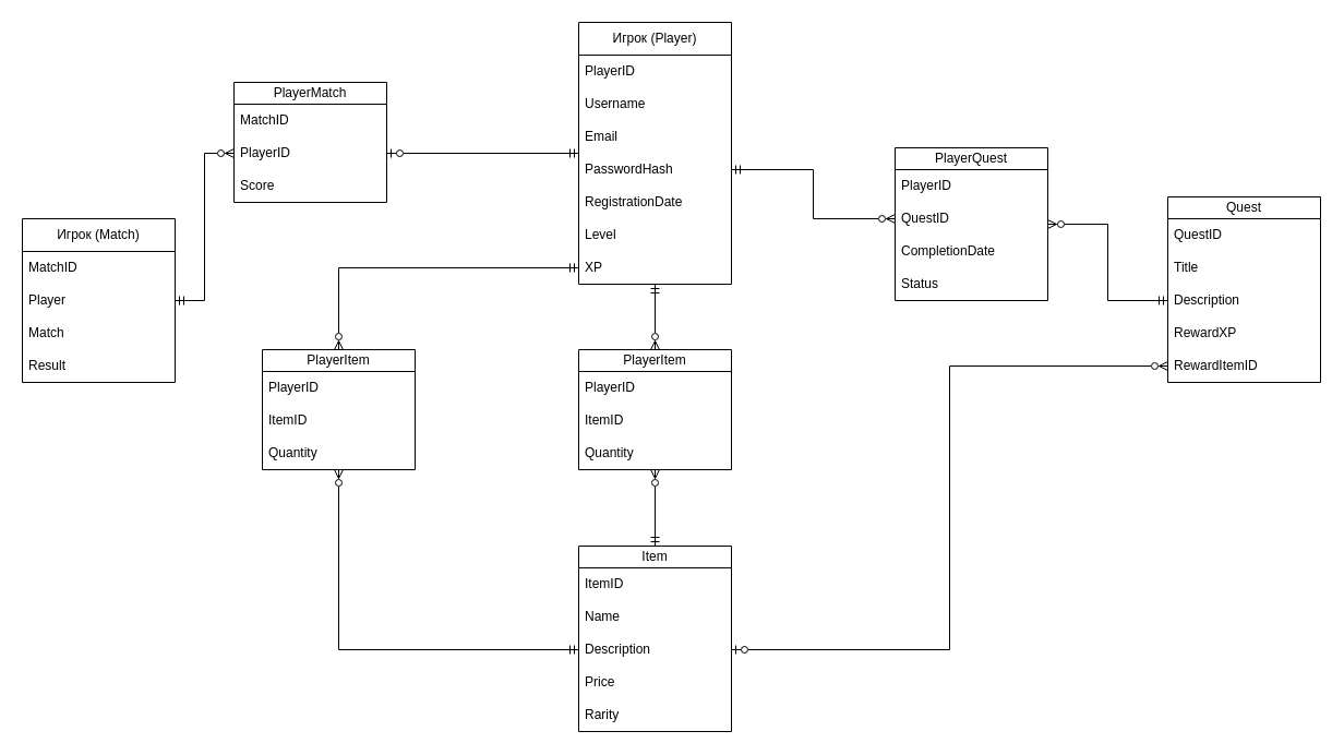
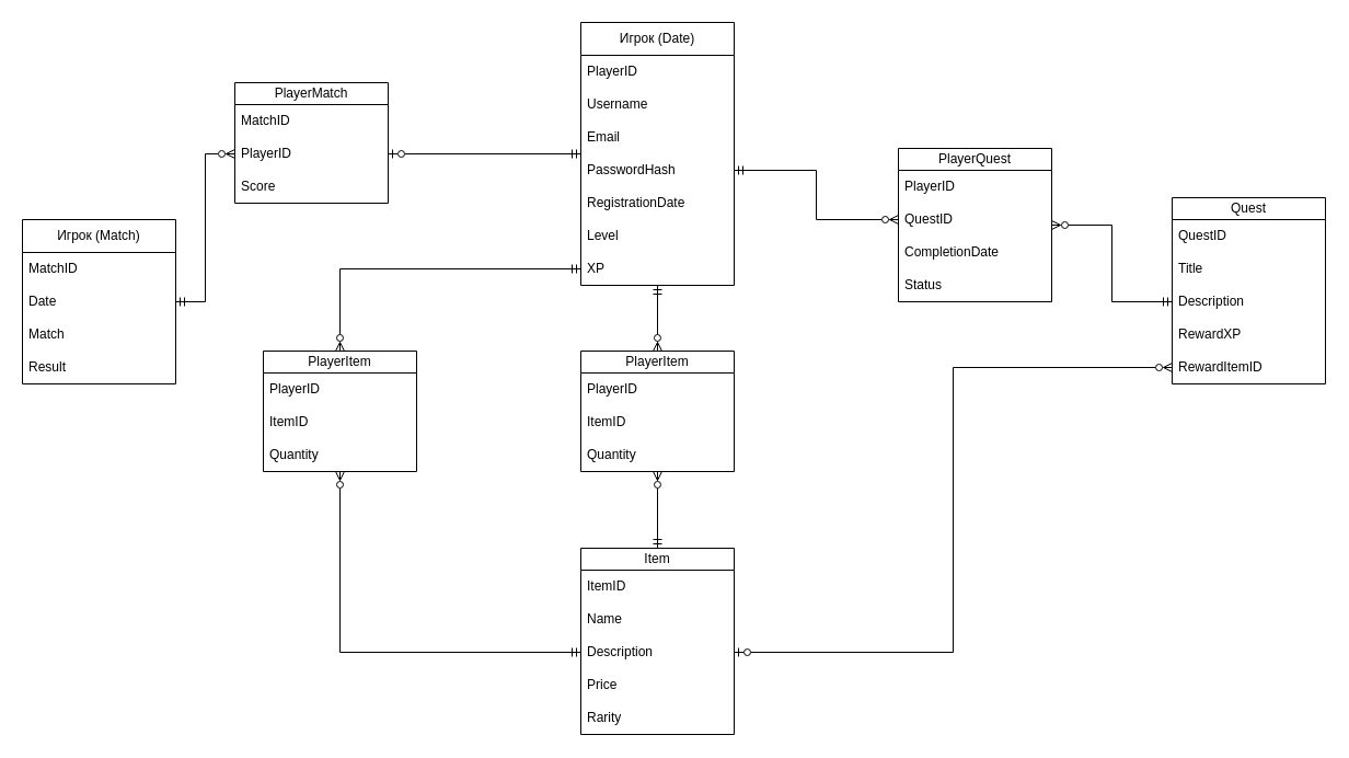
  <mxCell id="0" />
  <mxCell id="1" parent="0" />
  <mxCell id="2" style="edgeStyle=orthogonalEdgeStyle;rounded=0;orthogonalLoop=1;jettySize=auto;html=1;exitX=0.5;exitY=1;exitDx=0;exitDy=0;entryX=0.5;entryY=0;entryDx=0;entryDy=0;endArrow=ERzeroToMany;endFill=0;startArrow=ERmandOne;startFill=0;" parent="1" source="3" target="24" edge="1"><mxGeometry relative="1" as="geometry" /></mxCell>
- <mxCell id="3" value="Игрок (Player)" style="swimlane;fontStyle=0;childLayout=stackLayout;horizontal=1;startSize=30;horizontalStack=0;resizeParent=1;resizeParentMax=0;resizeLast=0;collapsible=1;marginBottom=0;whiteSpace=wrap;html=1;" parent="1" vertex="1"><mxGeometry x="530" y="20" width="140" height="240" as="geometry" /></mxCell>
+ <mxCell id="3" value="Игрок (Date)" style="swimlane;fontStyle=0;childLayout=stackLayout;horizontal=1;startSize=30;horizontalStack=0;resizeParent=1;resizeParentMax=0;resizeLast=0;collapsible=1;marginBottom=0;whiteSpace=wrap;html=1;" parent="1" vertex="1"><mxGeometry x="530" y="20" width="140" height="240" as="geometry" /></mxCell>
  <mxCell id="4" value="PlayerID" style="text;strokeColor=none;fillColor=none;align=left;verticalAlign=middle;spacingLeft=4;spacingRight=4;overflow=hidden;points=[[0,0.5],[1,0.5]];portConstraint=eastwest;rotatable=0;whiteSpace=wrap;html=1;" parent="3" vertex="1"><mxGeometry y="30" width="140" height="30" as="geometry" /></mxCell>
  <mxCell id="5" value="Username" style="text;strokeColor=none;fillColor=none;align=left;verticalAlign=middle;spacingLeft=4;spacingRight=4;overflow=hidden;points=[[0,0.5],[1,0.5]];portConstraint=eastwest;rotatable=0;whiteSpace=wrap;html=1;" parent="3" vertex="1"><mxGeometry y="60" width="140" height="30" as="geometry" /></mxCell>
  <mxCell id="6" value="Email" style="text;strokeColor=none;fillColor=none;align=left;verticalAlign=middle;spacingLeft=4;spacingRight=4;overflow=hidden;points=[[0,0.5],[1,0.5]];portConstraint=eastwest;rotatable=0;whiteSpace=wrap;html=1;" parent="3" vertex="1"><mxGeometry y="90" width="140" height="30" as="geometry" /></mxCell>
  <mxCell id="7" value="PasswordHash" style="text;strokeColor=none;fillColor=none;align=left;verticalAlign=middle;spacingLeft=4;spacingRight=4;overflow=hidden;points=[[0,0.5],[1,0.5]];portConstraint=eastwest;rotatable=0;whiteSpace=wrap;html=1;" parent="3" vertex="1"><mxGeometry y="120" width="140" height="30" as="geometry" /></mxCell>
  <mxCell id="8" value="RegistrationDate" style="text;strokeColor=none;fillColor=none;align=left;verticalAlign=middle;spacingLeft=4;spacingRight=4;overflow=hidden;points=[[0,0.5],[1,0.5]];portConstraint=eastwest;rotatable=0;whiteSpace=wrap;html=1;" parent="3" vertex="1"><mxGeometry y="150" width="140" height="30" as="geometry" /></mxCell>
  <mxCell id="9" value="Level" style="text;strokeColor=none;fillColor=none;align=left;verticalAlign=middle;spacingLeft=4;spacingRight=4;overflow=hidden;points=[[0,0.5],[1,0.5]];portConstraint=eastwest;rotatable=0;whiteSpace=wrap;html=1;" parent="3" vertex="1"><mxGeometry y="180" width="140" height="30" as="geometry" /></mxCell>
  <mxCell id="10" value="XP" style="text;strokeColor=none;fillColor=none;align=left;verticalAlign=middle;spacingLeft=4;spacingRight=4;overflow=hidden;points=[[0,0.5],[1,0.5]];portConstraint=eastwest;rotatable=0;whiteSpace=wrap;html=1;" parent="3" vertex="1"><mxGeometry y="210" width="140" height="30" as="geometry" /></mxCell>
  <mxCell id="11" value="&lt;div&gt;Игрок (Match)&lt;/div&gt;" style="swimlane;fontStyle=0;childLayout=stackLayout;horizontal=1;startSize=30;horizontalStack=0;resizeParent=1;resizeParentMax=0;resizeLast=0;collapsible=1;marginBottom=0;whiteSpace=wrap;html=1;" parent="1" vertex="1"><mxGeometry x="20" y="200" width="140" height="150" as="geometry" /></mxCell>
  <mxCell id="12" value="MatchID" style="text;strokeColor=none;fillColor=none;align=left;verticalAlign=middle;spacingLeft=4;spacingRight=4;overflow=hidden;points=[[0,0.5],[1,0.5]];portConstraint=eastwest;rotatable=0;whiteSpace=wrap;html=1;" parent="11" vertex="1"><mxGeometry y="30" width="140" height="30" as="geometry" /></mxCell>
- <mxCell id="13" value="Player" style="text;strokeColor=none;fillColor=none;align=left;verticalAlign=middle;spacingLeft=4;spacingRight=4;overflow=hidden;points=[[0,0.5],[1,0.5]];portConstraint=eastwest;rotatable=0;whiteSpace=wrap;html=1;" parent="11" vertex="1"><mxGeometry y="60" width="140" height="30" as="geometry" /></mxCell>
+ <mxCell id="13" value="Date" style="text;strokeColor=none;fillColor=none;align=left;verticalAlign=middle;spacingLeft=4;spacingRight=4;overflow=hidden;points=[[0,0.5],[1,0.5]];portConstraint=eastwest;rotatable=0;whiteSpace=wrap;html=1;" parent="11" vertex="1"><mxGeometry y="60" width="140" height="30" as="geometry" /></mxCell>
  <mxCell id="14" value="Match" style="text;strokeColor=none;fillColor=none;align=left;verticalAlign=middle;spacingLeft=4;spacingRight=4;overflow=hidden;points=[[0,0.5],[1,0.5]];portConstraint=eastwest;rotatable=0;whiteSpace=wrap;html=1;" parent="11" vertex="1"><mxGeometry y="90" width="140" height="30" as="geometry" /></mxCell>
  <mxCell id="15" value="Result" style="text;strokeColor=none;fillColor=none;align=left;verticalAlign=middle;spacingLeft=4;spacingRight=4;overflow=hidden;points=[[0,0.5],[1,0.5]];portConstraint=eastwest;rotatable=0;whiteSpace=wrap;html=1;" parent="11" vertex="1"><mxGeometry y="120" width="140" height="30" as="geometry" /></mxCell>
  <mxCell id="16" value="PlayerMatch" style="swimlane;fontStyle=0;childLayout=stackLayout;horizontal=1;startSize=20;horizontalStack=0;resizeParent=1;resizeParentMax=0;resizeLast=0;collapsible=1;marginBottom=0;whiteSpace=wrap;html=1;" parent="1" vertex="1"><mxGeometry x="214" y="75" width="140" height="110" as="geometry" /></mxCell>
  <mxCell id="17" value="MatchID" style="text;strokeColor=none;fillColor=none;align=left;verticalAlign=middle;spacingLeft=4;spacingRight=4;overflow=hidden;points=[[0,0.5],[1,0.5]];portConstraint=eastwest;rotatable=0;whiteSpace=wrap;html=1;" parent="16" vertex="1"><mxGeometry y="20" width="140" height="30" as="geometry" /></mxCell>
  <mxCell id="18" style="edgeStyle=orthogonalEdgeStyle;rounded=0;orthogonalLoop=1;jettySize=auto;html=1;exitX=1;exitY=0.5;exitDx=0;exitDy=0;" parent="16" source="19" edge="1"><mxGeometry relative="1" as="geometry"><mxPoint x="140.308" y="64.923" as="targetPoint" /></mxGeometry></mxCell>
  <mxCell id="19" value="&lt;div&gt;PlayerID&lt;/div&gt;" style="text;strokeColor=none;fillColor=none;align=left;verticalAlign=middle;spacingLeft=4;spacingRight=4;overflow=hidden;points=[[0,0.5],[1,0.5]];portConstraint=eastwest;rotatable=0;whiteSpace=wrap;html=1;" parent="16" vertex="1"><mxGeometry y="50" width="140" height="30" as="geometry" /></mxCell>
  <mxCell id="20" value="Score" style="text;strokeColor=none;fillColor=none;align=left;verticalAlign=middle;spacingLeft=4;spacingRight=4;overflow=hidden;points=[[0,0.5],[1,0.5]];portConstraint=eastwest;rotatable=0;whiteSpace=wrap;html=1;" parent="16" vertex="1"><mxGeometry y="80" width="140" height="30" as="geometry" /></mxCell>
  <mxCell id="21" style="edgeStyle=orthogonalEdgeStyle;rounded=0;orthogonalLoop=1;jettySize=auto;html=1;entryX=1;entryY=0.5;entryDx=0;entryDy=0;endArrow=ERzeroToOne;endFill=0;startArrow=ERmandOne;startFill=0;" parent="1" source="3" target="19" edge="1"><mxGeometry relative="1" as="geometry" /></mxCell>
  <mxCell id="22" style="edgeStyle=orthogonalEdgeStyle;rounded=0;orthogonalLoop=1;jettySize=auto;html=1;entryX=1;entryY=0.5;entryDx=0;entryDy=0;endArrow=ERmandOne;endFill=0;startArrow=ERzeroToMany;startFill=0;" parent="1" source="19" target="13" edge="1"><mxGeometry relative="1" as="geometry" /></mxCell>
  <mxCell id="23" style="edgeStyle=orthogonalEdgeStyle;rounded=0;orthogonalLoop=1;jettySize=auto;html=1;exitX=0.5;exitY=1;exitDx=0;exitDy=0;entryX=0.5;entryY=0;entryDx=0;entryDy=0;endArrow=ERmandOne;endFill=0;startArrow=ERzeroToMany;startFill=0;" parent="1" source="24" target="29" edge="1"><mxGeometry relative="1" as="geometry" /></mxCell>
  <mxCell id="24" value="PlayerItem" style="swimlane;fontStyle=0;childLayout=stackLayout;horizontal=1;startSize=20;horizontalStack=0;resizeParent=1;resizeParentMax=0;resizeLast=0;collapsible=1;marginBottom=0;whiteSpace=wrap;html=1;" parent="1" vertex="1"><mxGeometry x="530" y="320" width="140" height="110" as="geometry" /></mxCell>
  <mxCell id="25" value="PlayerID" style="text;strokeColor=none;fillColor=none;align=left;verticalAlign=middle;spacingLeft=4;spacingRight=4;overflow=hidden;points=[[0,0.5],[1,0.5]];portConstraint=eastwest;rotatable=0;whiteSpace=wrap;html=1;" parent="24" vertex="1"><mxGeometry y="20" width="140" height="30" as="geometry" /></mxCell>
  <mxCell id="26" style="edgeStyle=orthogonalEdgeStyle;rounded=0;orthogonalLoop=1;jettySize=auto;html=1;exitX=1;exitY=0.5;exitDx=0;exitDy=0;" parent="24" source="27" edge="1"><mxGeometry relative="1" as="geometry"><mxPoint x="140.308" y="64.923" as="targetPoint" /></mxGeometry></mxCell>
  <mxCell id="27" value="ItemID" style="text;strokeColor=none;fillColor=none;align=left;verticalAlign=middle;spacingLeft=4;spacingRight=4;overflow=hidden;points=[[0,0.5],[1,0.5]];portConstraint=eastwest;rotatable=0;whiteSpace=wrap;html=1;" parent="24" vertex="1"><mxGeometry y="50" width="140" height="30" as="geometry" /></mxCell>
  <mxCell id="28" value="Quantity" style="text;strokeColor=none;fillColor=none;align=left;verticalAlign=middle;spacingLeft=4;spacingRight=4;overflow=hidden;points=[[0,0.5],[1,0.5]];portConstraint=eastwest;rotatable=0;whiteSpace=wrap;html=1;" parent="24" vertex="1"><mxGeometry y="80" width="140" height="30" as="geometry" /></mxCell>
  <mxCell id="29" value="Item" style="swimlane;fontStyle=0;childLayout=stackLayout;horizontal=1;startSize=20;horizontalStack=0;resizeParent=1;resizeParentMax=0;resizeLast=0;collapsible=1;marginBottom=0;whiteSpace=wrap;html=1;" parent="1" vertex="1"><mxGeometry x="530" y="500" width="140" height="170" as="geometry" /></mxCell>
  <mxCell id="30" value="ItemID" style="text;strokeColor=none;fillColor=none;align=left;verticalAlign=middle;spacingLeft=4;spacingRight=4;overflow=hidden;points=[[0,0.5],[1,0.5]];portConstraint=eastwest;rotatable=0;whiteSpace=wrap;html=1;" parent="29" vertex="1"><mxGeometry y="20" width="140" height="30" as="geometry" /></mxCell>
  <mxCell id="31" style="edgeStyle=orthogonalEdgeStyle;rounded=0;orthogonalLoop=1;jettySize=auto;html=1;exitX=1;exitY=0.5;exitDx=0;exitDy=0;" parent="29" source="32" edge="1"><mxGeometry relative="1" as="geometry"><mxPoint x="140.308" y="64.923" as="targetPoint" /></mxGeometry></mxCell>
  <mxCell id="32" value="Name" style="text;strokeColor=none;fillColor=none;align=left;verticalAlign=middle;spacingLeft=4;spacingRight=4;overflow=hidden;points=[[0,0.5],[1,0.5]];portConstraint=eastwest;rotatable=0;whiteSpace=wrap;html=1;" parent="29" vertex="1"><mxGeometry y="50" width="140" height="30" as="geometry" /></mxCell>
  <mxCell id="33" value="Description" style="text;strokeColor=none;fillColor=none;align=left;verticalAlign=middle;spacingLeft=4;spacingRight=4;overflow=hidden;points=[[0,0.5],[1,0.5]];portConstraint=eastwest;rotatable=0;whiteSpace=wrap;html=1;" parent="29" vertex="1"><mxGeometry y="80" width="140" height="30" as="geometry" /></mxCell>
  <mxCell id="34" value="Price" style="text;strokeColor=none;fillColor=none;align=left;verticalAlign=middle;spacingLeft=4;spacingRight=4;overflow=hidden;points=[[0,0.5],[1,0.5]];portConstraint=eastwest;rotatable=0;whiteSpace=wrap;html=1;" parent="29" vertex="1"><mxGeometry y="110" width="140" height="30" as="geometry" /></mxCell>
  <mxCell id="35" value="Rarity" style="text;strokeColor=none;fillColor=none;align=left;verticalAlign=middle;spacingLeft=4;spacingRight=4;overflow=hidden;points=[[0,0.5],[1,0.5]];portConstraint=eastwest;rotatable=0;whiteSpace=wrap;html=1;" parent="29" vertex="1"><mxGeometry y="140" width="140" height="30" as="geometry" /></mxCell>
  <mxCell id="36" style="edgeStyle=orthogonalEdgeStyle;rounded=0;orthogonalLoop=1;jettySize=auto;html=1;exitX=1;exitY=0.5;exitDx=0;exitDy=0;entryX=0;entryY=0.5;entryDx=0;entryDy=0;endArrow=ERmandOne;endFill=0;startArrow=ERzeroToMany;startFill=0;" parent="1" source="37" target="47" edge="1"><mxGeometry relative="1" as="geometry" /></mxCell>
  <mxCell id="37" value="PlayerQuest" style="swimlane;fontStyle=0;childLayout=stackLayout;horizontal=1;startSize=20;horizontalStack=0;resizeParent=1;resizeParentMax=0;resizeLast=0;collapsible=1;marginBottom=0;whiteSpace=wrap;html=1;" parent="1" vertex="1"><mxGeometry x="820" y="135" width="140" height="140" as="geometry" /></mxCell>
  <mxCell id="38" value="PlayerID" style="text;strokeColor=none;fillColor=none;align=left;verticalAlign=middle;spacingLeft=4;spacingRight=4;overflow=hidden;points=[[0,0.5],[1,0.5]];portConstraint=eastwest;rotatable=0;whiteSpace=wrap;html=1;" parent="37" vertex="1"><mxGeometry y="20" width="140" height="30" as="geometry" /></mxCell>
  <mxCell id="39" style="edgeStyle=orthogonalEdgeStyle;rounded=0;orthogonalLoop=1;jettySize=auto;html=1;exitX=1;exitY=0.5;exitDx=0;exitDy=0;" parent="37" source="40" edge="1"><mxGeometry relative="1" as="geometry"><mxPoint x="140.308" y="64.923" as="targetPoint" /></mxGeometry></mxCell>
  <mxCell id="40" value="QuestID" style="text;strokeColor=none;fillColor=none;align=left;verticalAlign=middle;spacingLeft=4;spacingRight=4;overflow=hidden;points=[[0,0.5],[1,0.5]];portConstraint=eastwest;rotatable=0;whiteSpace=wrap;html=1;" parent="37" vertex="1"><mxGeometry y="50" width="140" height="30" as="geometry" /></mxCell>
  <mxCell id="41" value="CompletionDate" style="text;strokeColor=none;fillColor=none;align=left;verticalAlign=middle;spacingLeft=4;spacingRight=4;overflow=hidden;points=[[0,0.5],[1,0.5]];portConstraint=eastwest;rotatable=0;whiteSpace=wrap;html=1;" parent="37" vertex="1"><mxGeometry y="80" width="140" height="30" as="geometry" /></mxCell>
  <mxCell id="42" value="Status" style="text;strokeColor=none;fillColor=none;align=left;verticalAlign=middle;spacingLeft=4;spacingRight=4;overflow=hidden;points=[[0,0.5],[1,0.5]];portConstraint=eastwest;rotatable=0;whiteSpace=wrap;html=1;" parent="37" vertex="1"><mxGeometry y="110" width="140" height="30" as="geometry" /></mxCell>
  <mxCell id="43" value="Quest" style="swimlane;fontStyle=0;childLayout=stackLayout;horizontal=1;startSize=20;horizontalStack=0;resizeParent=1;resizeParentMax=0;resizeLast=0;collapsible=1;marginBottom=0;whiteSpace=wrap;html=1;" parent="1" vertex="1"><mxGeometry x="1070" y="180" width="140" height="170" as="geometry" /></mxCell>
  <mxCell id="44" value="QuestID" style="text;strokeColor=none;fillColor=none;align=left;verticalAlign=middle;spacingLeft=4;spacingRight=4;overflow=hidden;points=[[0,0.5],[1,0.5]];portConstraint=eastwest;rotatable=0;whiteSpace=wrap;html=1;" parent="43" vertex="1"><mxGeometry y="20" width="140" height="30" as="geometry" /></mxCell>
  <mxCell id="45" style="edgeStyle=orthogonalEdgeStyle;rounded=0;orthogonalLoop=1;jettySize=auto;html=1;exitX=1;exitY=0.5;exitDx=0;exitDy=0;" parent="43" source="46" edge="1"><mxGeometry relative="1" as="geometry"><mxPoint x="140.308" y="64.923" as="targetPoint" /></mxGeometry></mxCell>
  <mxCell id="46" value="Title" style="text;strokeColor=none;fillColor=none;align=left;verticalAlign=middle;spacingLeft=4;spacingRight=4;overflow=hidden;points=[[0,0.5],[1,0.5]];portConstraint=eastwest;rotatable=0;whiteSpace=wrap;html=1;" parent="43" vertex="1"><mxGeometry y="50" width="140" height="30" as="geometry" /></mxCell>
  <mxCell id="47" value="Description" style="text;strokeColor=none;fillColor=none;align=left;verticalAlign=middle;spacingLeft=4;spacingRight=4;overflow=hidden;points=[[0,0.5],[1,0.5]];portConstraint=eastwest;rotatable=0;whiteSpace=wrap;html=1;" parent="43" vertex="1"><mxGeometry y="80" width="140" height="30" as="geometry" /></mxCell>
  <mxCell id="48" value="RewardXP" style="text;strokeColor=none;fillColor=none;align=left;verticalAlign=middle;spacingLeft=4;spacingRight=4;overflow=hidden;points=[[0,0.5],[1,0.5]];portConstraint=eastwest;rotatable=0;whiteSpace=wrap;html=1;" parent="43" vertex="1"><mxGeometry y="110" width="140" height="30" as="geometry" /></mxCell>
  <mxCell id="49" value="RewardItemID" style="text;strokeColor=none;fillColor=none;align=left;verticalAlign=middle;spacingLeft=4;spacingRight=4;overflow=hidden;points=[[0,0.5],[1,0.5]];portConstraint=eastwest;rotatable=0;whiteSpace=wrap;html=1;" parent="43" vertex="1"><mxGeometry y="140" width="140" height="30" as="geometry" /></mxCell>
  <mxCell id="50" style="edgeStyle=orthogonalEdgeStyle;rounded=0;orthogonalLoop=1;jettySize=auto;html=1;entryX=0;entryY=0.5;entryDx=0;entryDy=0;endArrow=ERzeroToMany;endFill=0;startArrow=ERmandOne;startFill=0;" parent="1" source="7" target="40" edge="1"><mxGeometry relative="1" as="geometry" /></mxCell>
  <mxCell id="51" style="edgeStyle=orthogonalEdgeStyle;rounded=0;orthogonalLoop=1;jettySize=auto;html=1;entryX=1;entryY=0.5;entryDx=0;entryDy=0;endArrow=ERzeroToOne;endFill=0;startArrow=ERzeroToMany;startFill=0;" parent="1" source="49" target="33" edge="1"><mxGeometry relative="1" as="geometry" /></mxCell>
  <mxCell id="52" style="edgeStyle=orthogonalEdgeStyle;rounded=0;orthogonalLoop=1;jettySize=auto;html=1;entryX=0;entryY=0.5;entryDx=0;entryDy=0;endArrow=ERmandOne;endFill=0;startArrow=ERzeroToMany;startFill=0;" edge="1" parent="1" source="53" target="33"><mxGeometry relative="1" as="geometry"><mxPoint x="520" y="590" as="targetPoint" /></mxGeometry></mxCell>
  <mxCell id="53" value="PlayerItem" style="swimlane;fontStyle=0;childLayout=stackLayout;horizontal=1;startSize=20;horizontalStack=0;resizeParent=1;resizeParentMax=0;resizeLast=0;collapsible=1;marginBottom=0;whiteSpace=wrap;html=1;" vertex="1" parent="1"><mxGeometry x="240" y="320" width="140" height="110" as="geometry" /></mxCell>
  <mxCell id="54" value="PlayerID" style="text;strokeColor=none;fillColor=none;align=left;verticalAlign=middle;spacingLeft=4;spacingRight=4;overflow=hidden;points=[[0,0.5],[1,0.5]];portConstraint=eastwest;rotatable=0;whiteSpace=wrap;html=1;" vertex="1" parent="53"><mxGeometry y="20" width="140" height="30" as="geometry" /></mxCell>
  <mxCell id="55" style="edgeStyle=orthogonalEdgeStyle;rounded=0;orthogonalLoop=1;jettySize=auto;html=1;exitX=1;exitY=0.5;exitDx=0;exitDy=0;" edge="1" parent="53" source="56"><mxGeometry relative="1" as="geometry"><mxPoint x="140.308" y="64.923" as="targetPoint" /></mxGeometry></mxCell>
  <mxCell id="56" value="ItemID" style="text;strokeColor=none;fillColor=none;align=left;verticalAlign=middle;spacingLeft=4;spacingRight=4;overflow=hidden;points=[[0,0.5],[1,0.5]];portConstraint=eastwest;rotatable=0;whiteSpace=wrap;html=1;" vertex="1" parent="53"><mxGeometry y="50" width="140" height="30" as="geometry" /></mxCell>
  <mxCell id="57" value="Quantity" style="text;strokeColor=none;fillColor=none;align=left;verticalAlign=middle;spacingLeft=4;spacingRight=4;overflow=hidden;points=[[0,0.5],[1,0.5]];portConstraint=eastwest;rotatable=0;whiteSpace=wrap;html=1;" vertex="1" parent="53"><mxGeometry y="80" width="140" height="30" as="geometry" /></mxCell>
  <mxCell id="58" style="edgeStyle=orthogonalEdgeStyle;rounded=0;orthogonalLoop=1;jettySize=auto;html=1;entryX=0.5;entryY=0;entryDx=0;entryDy=0;endArrow=ERzeroToMany;endFill=0;startArrow=ERmandOne;startFill=0;" edge="1" parent="1" source="10" target="53"><mxGeometry relative="1" as="geometry" /></mxCell>
